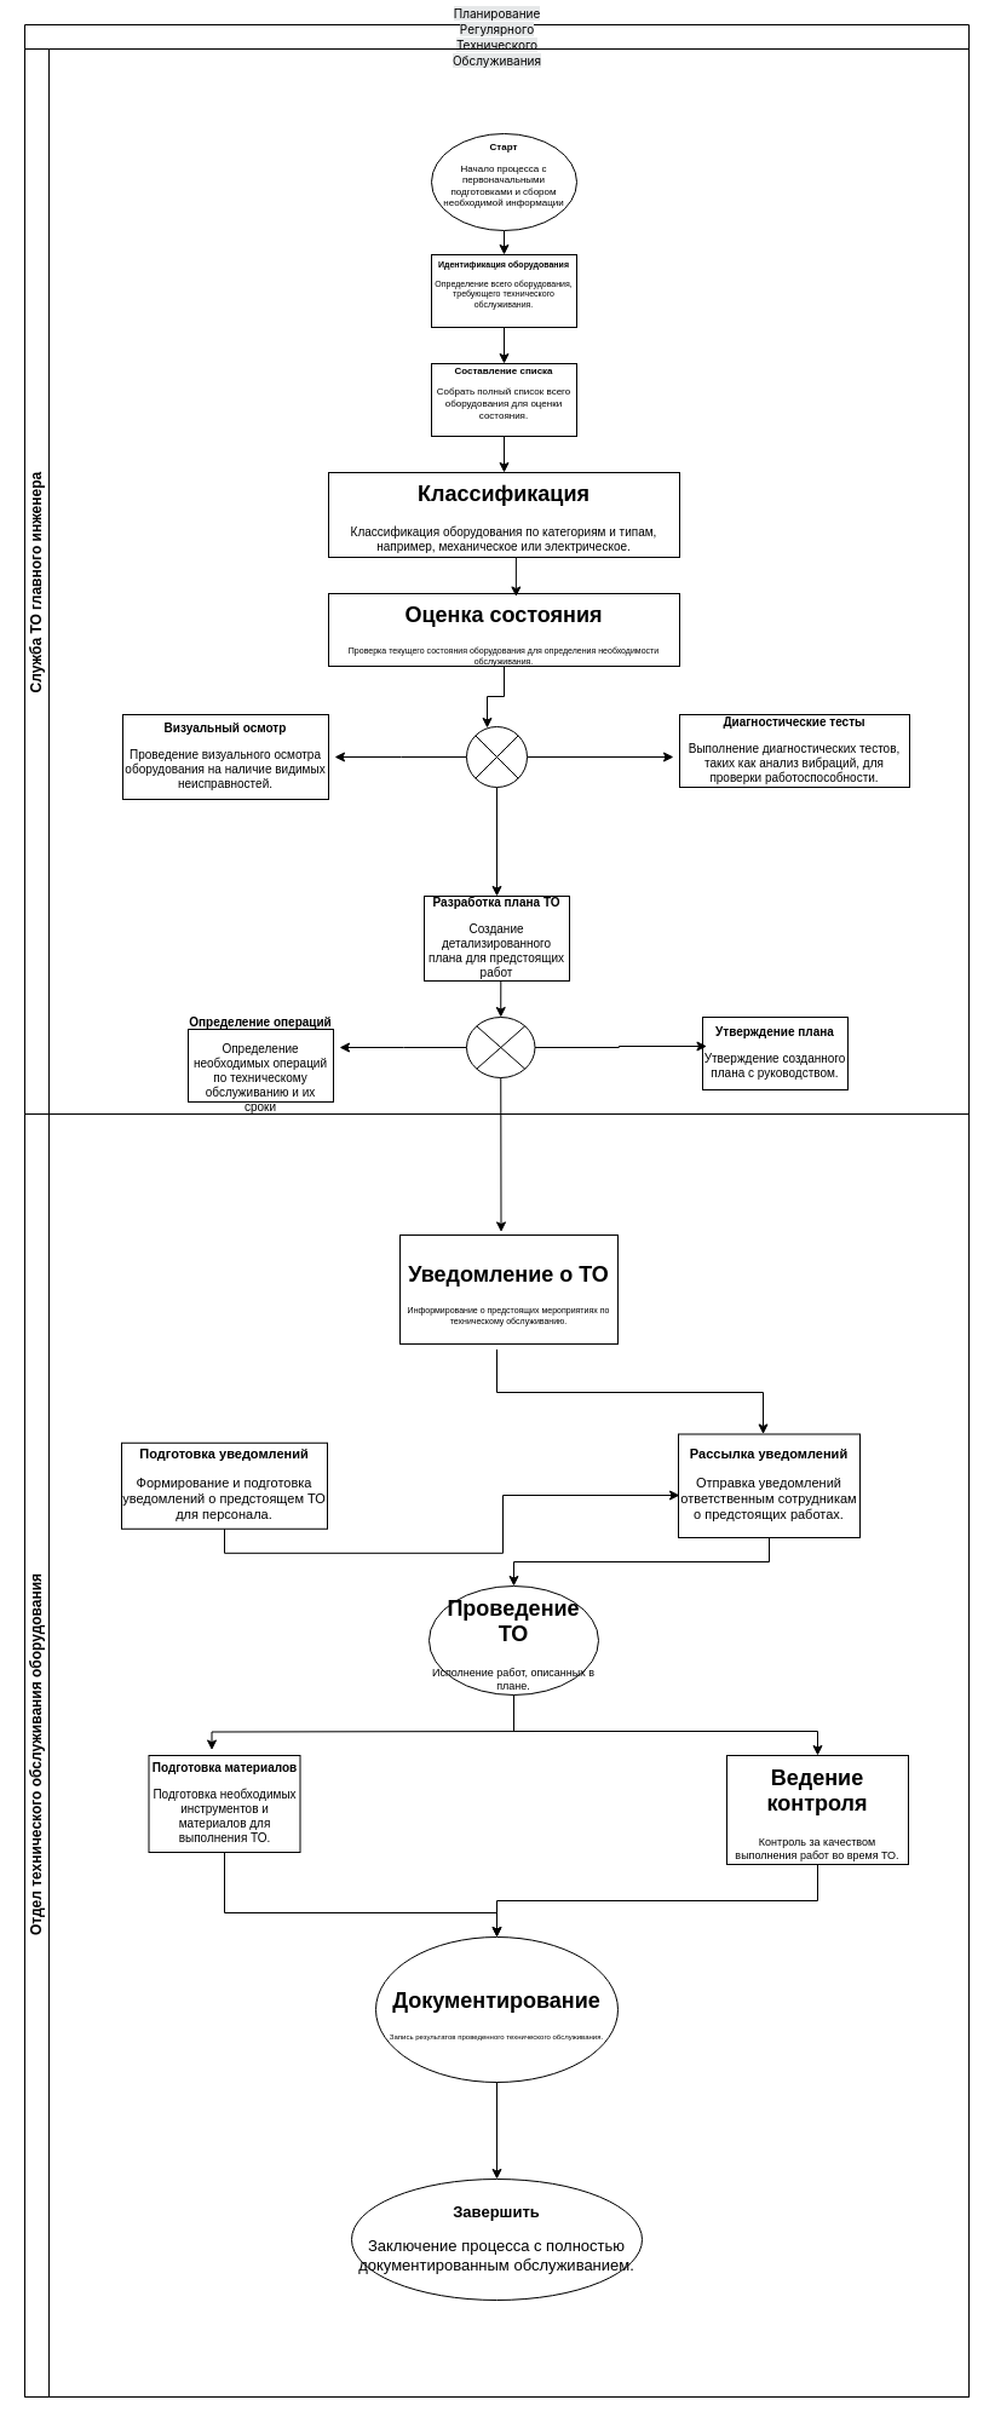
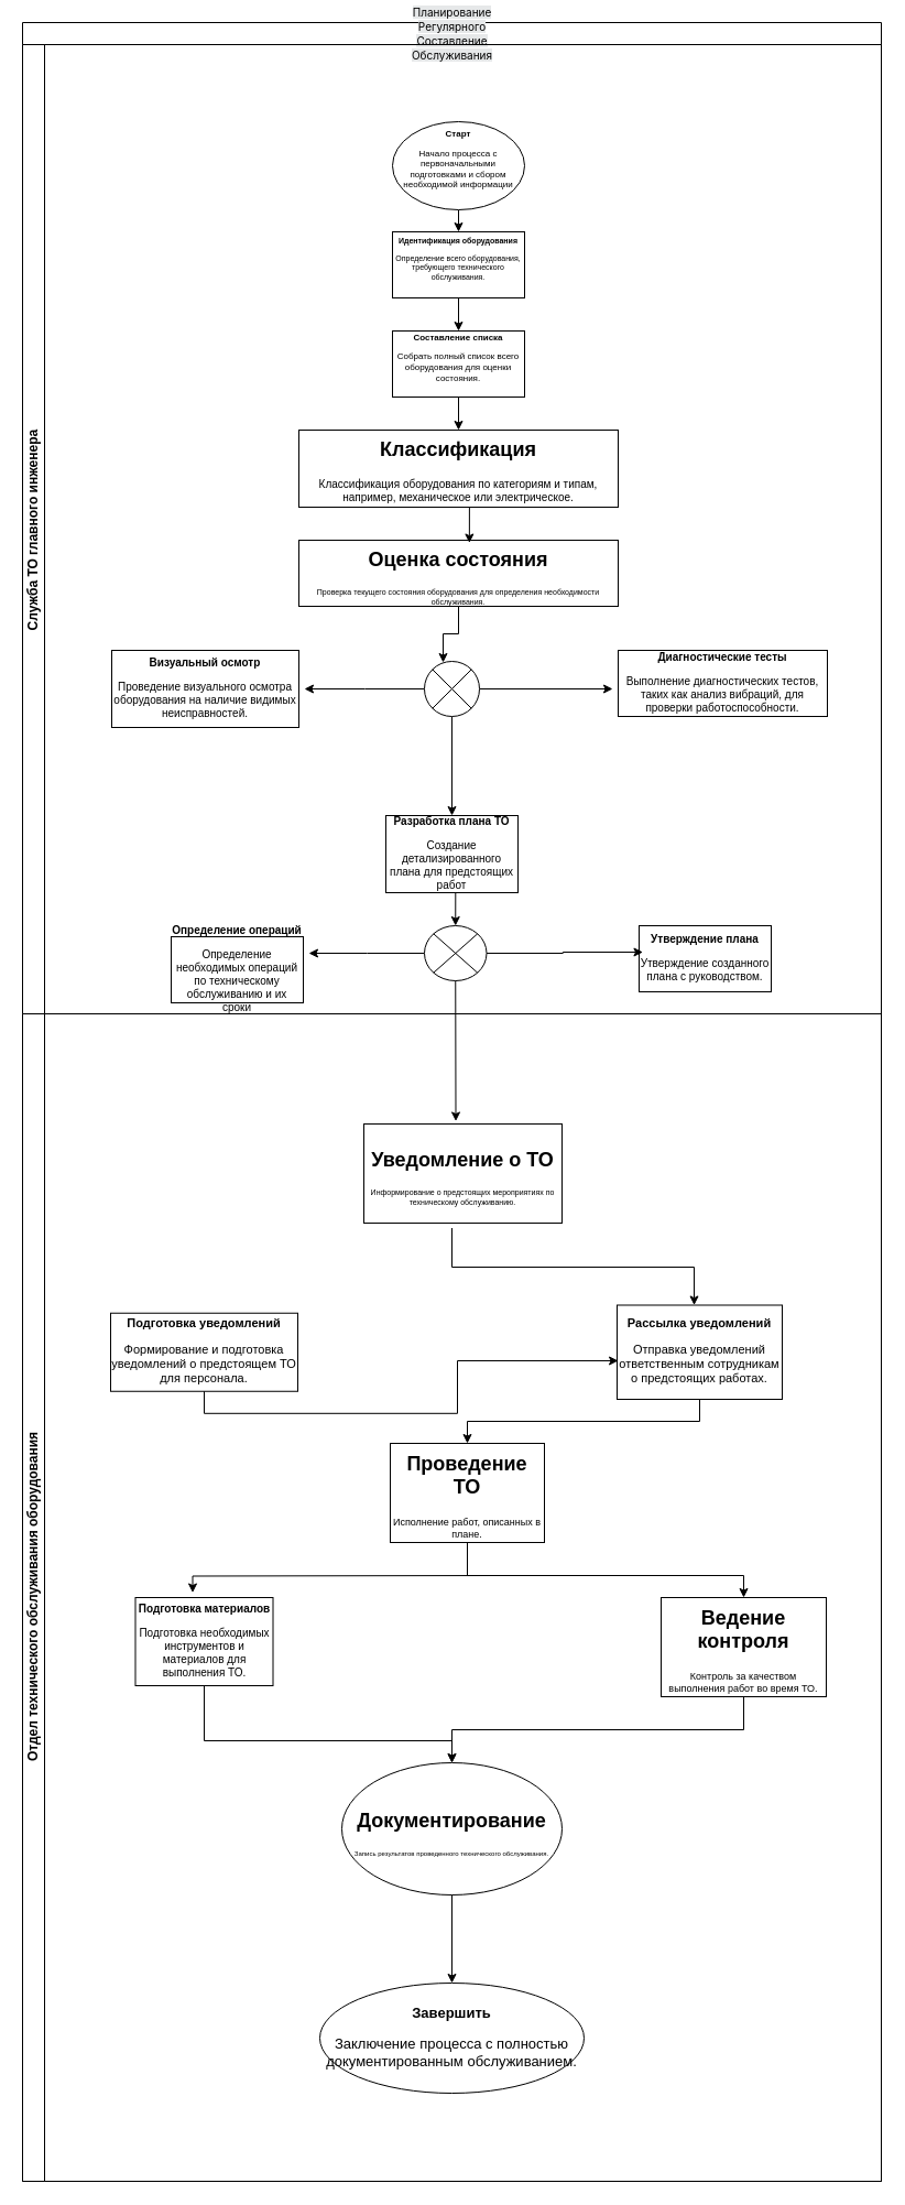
  <mxCell id="0" />
  <mxCell id="1" parent="0" />
  <mxCell id="2" style="edgeStyle=orthogonalEdgeStyle;rounded=0;orthogonalLoop=1;jettySize=auto;html=1;exitX=0.5;exitY=1;exitDx=0;exitDy=0;entryX=0.5;entryY=0;entryDx=0;entryDy=0;" edge="1" parent="1" source="3" target="5"><mxGeometry relative="1" as="geometry" /></mxCell>
  <mxCell id="3" value="&#10;&lt;h2 style=&quot;font-size: 8px;&quot; data-pm-slice=&quot;1 1 []&quot;&gt;Старт&lt;/h2&gt;&lt;p style=&quot;font-size: 8px;&quot;&gt;Начало процесса с первоначальными подготовками и сбором необходимой информации&lt;/p&gt;&#10;&#10;" style="ellipse;whiteSpace=wrap;html=1;fontSize=8;" vertex="1" parent="1"><mxGeometry x="356" y="110" width="120" height="80" as="geometry" /></mxCell>
  <mxCell id="4" style="edgeStyle=orthogonalEdgeStyle;rounded=0;orthogonalLoop=1;jettySize=auto;html=1;exitX=0.5;exitY=1;exitDx=0;exitDy=0;" edge="1" parent="1" source="5" target="7"><mxGeometry relative="1" as="geometry" /></mxCell>
  <mxCell id="5" value="&#10;&lt;h2 data-pm-slice=&quot;1 1 []&quot; style=&quot;font-size: 7px;&quot;&gt;Идентификация оборудования&lt;/h2&gt;&lt;p style=&quot;font-size: 7px;&quot;&gt;Определение всего оборудования, требующего технического обслуживания.&lt;/p&gt;&#10;&#10;" style="rounded=0;whiteSpace=wrap;html=1;fontSize=7;" vertex="1" parent="1"><mxGeometry x="356" y="210" width="120" height="60" as="geometry" /></mxCell>
  <mxCell id="6" style="edgeStyle=orthogonalEdgeStyle;rounded=0;orthogonalLoop=1;jettySize=auto;html=1;exitX=0.5;exitY=1;exitDx=0;exitDy=0;entryX=0.5;entryY=0;entryDx=0;entryDy=0;" edge="1" parent="1" source="7" target="13"><mxGeometry relative="1" as="geometry" /></mxCell>
  <mxCell id="7" value="&#10;&lt;h2 style=&quot;font-size: 8px;&quot; data-pm-slice=&quot;1 1 []&quot;&gt;Составление списка&lt;/h2&gt;&lt;p style=&quot;font-size: 8px;&quot;&gt;Собрать полный список всего оборудования для оценки состояния.&lt;/p&gt;&#10;&#10;" style="rounded=0;whiteSpace=wrap;html=1;fontSize=8;" vertex="1" parent="1"><mxGeometry x="356" y="300" width="120" height="60" as="geometry" /></mxCell>
  <mxCell id="8" value="&lt;h2 data-pm-slice=&quot;1 1 []&quot;&gt;Оценка состояния&lt;/h2&gt;&lt;p style=&quot;font-size: 7px;&quot;&gt;Проверка текущего состояния оборудования для определения необходимости обслуживания.&lt;/p&gt;" style="rounded=0;whiteSpace=wrap;html=1;" vertex="1" parent="1"><mxGeometry x="271" y="490" width="290" height="60" as="geometry" /></mxCell>
  <mxCell id="9" value="&lt;h2 style=&quot;font-size: 10px;&quot; data-pm-slice=&quot;1 1 []&quot;&gt;&lt;font style=&quot;font-size: 10px;&quot;&gt;Визуальный осмотр&lt;/font&gt;&lt;/h2&gt;&lt;p style=&quot;font-size: 10px;&quot;&gt;&lt;font style=&quot;font-size: 10px;&quot;&gt;Проведение визуального осмотра оборудования на наличие видимых неисправностей.&lt;/font&gt;&lt;/p&gt;" style="rounded=0;whiteSpace=wrap;html=1;" vertex="1" parent="1"><mxGeometry x="101" y="590" width="170" height="70" as="geometry" /></mxCell>
  <mxCell id="10" value="&lt;h2 style=&quot;font-size: 10px;&quot; data-pm-slice=&quot;1 1 []&quot;&gt;&lt;font style=&quot;font-size: 10px;&quot;&gt;Диагностические тесты&lt;/font&gt;&lt;/h2&gt;&lt;p style=&quot;font-size: 10px;&quot;&gt;&lt;font style=&quot;font-size: 10px;&quot;&gt;Выполнение диагностических тестов, таких как анализ вибраций, для проверки работоспособности.&lt;/font&gt;&lt;/p&gt;" style="rounded=0;whiteSpace=wrap;html=1;" vertex="1" parent="1"><mxGeometry x="561" y="590" width="190" height="60" as="geometry" /></mxCell>
  <mxCell id="11" style="edgeStyle=orthogonalEdgeStyle;rounded=0;orthogonalLoop=1;jettySize=auto;html=1;exitX=0.5;exitY=1;exitDx=0;exitDy=0;entryX=0.5;entryY=0;entryDx=0;entryDy=0;" edge="1" parent="1" source="12" target="25"><mxGeometry relative="1" as="geometry" /></mxCell>
  <mxCell id="12" value="&lt;h2 style=&quot;font-size: 10px;&quot; data-pm-slice=&quot;1 1 []&quot;&gt;&lt;font style=&quot;font-size: 10px;&quot;&gt;Разработка плана ТО&lt;/font&gt;&lt;/h2&gt;&lt;p style=&quot;font-size: 10px;&quot;&gt;&lt;font style=&quot;font-size: 10px;&quot;&gt;Создание детализированного плана для предстоящих работ&lt;/font&gt;&lt;/p&gt;" style="rounded=0;whiteSpace=wrap;html=1;" vertex="1" parent="1"><mxGeometry x="350" y="740" width="120" height="70" as="geometry" /></mxCell>
  <mxCell id="13" value="&lt;h2 data-pm-slice=&quot;1 1 []&quot;&gt;Классификация&lt;/h2&gt;&lt;p style=&quot;font-size: 10px;&quot;&gt;Классификация оборудования по категориям и типам, например, механическое или электрическое.&lt;/p&gt;" style="rounded=0;whiteSpace=wrap;html=1;" vertex="1" parent="1"><mxGeometry x="271" y="390" width="290" height="70" as="geometry" /></mxCell>
  <mxCell id="14" style="edgeStyle=orthogonalEdgeStyle;rounded=0;orthogonalLoop=1;jettySize=auto;html=1;exitX=0.5;exitY=1;exitDx=0;exitDy=0;entryX=0.534;entryY=0.042;entryDx=0;entryDy=0;entryPerimeter=0;" edge="1" parent="1" source="13" target="8"><mxGeometry relative="1" as="geometry" /></mxCell>
  <mxCell id="15" style="edgeStyle=orthogonalEdgeStyle;rounded=0;orthogonalLoop=1;jettySize=auto;html=1;exitX=0;exitY=0.5;exitDx=0;exitDy=0;" edge="1" parent="1" source="18"><mxGeometry relative="1" as="geometry"><mxPoint x="276" y="625" as="targetPoint" /></mxGeometry></mxCell>
  <mxCell id="16" style="edgeStyle=orthogonalEdgeStyle;rounded=0;orthogonalLoop=1;jettySize=auto;html=1;exitX=1;exitY=0.5;exitDx=0;exitDy=0;" edge="1" parent="1" source="18"><mxGeometry relative="1" as="geometry"><mxPoint x="556" y="625" as="targetPoint" /></mxGeometry></mxCell>
  <mxCell id="17" style="edgeStyle=orthogonalEdgeStyle;rounded=0;orthogonalLoop=1;jettySize=auto;html=1;exitX=0.5;exitY=1;exitDx=0;exitDy=0;entryX=0.5;entryY=0;entryDx=0;entryDy=0;" edge="1" parent="1" source="18" target="12"><mxGeometry relative="1" as="geometry" /></mxCell>
  <mxCell id="18" value="" style="shape=sumEllipse;perimeter=ellipsePerimeter;whiteSpace=wrap;html=1;backgroundOutline=1;" vertex="1" parent="1"><mxGeometry x="385" y="600" width="50" height="50" as="geometry" /></mxCell>
  <mxCell id="19" style="edgeStyle=orthogonalEdgeStyle;rounded=0;orthogonalLoop=1;jettySize=auto;html=1;exitX=0.5;exitY=1;exitDx=0;exitDy=0;entryX=0.34;entryY=0.02;entryDx=0;entryDy=0;entryPerimeter=0;" edge="1" parent="1" source="8" target="18"><mxGeometry relative="1" as="geometry" /></mxCell>
- <mxCell id="20" value="&lt;span style=&quot;font-family: Inter, sans-serif, system-ui, serif, &amp;quot;Apple Color Emoji&amp;quot;, &amp;quot;Segoe UI Emoji&amp;quot;, &amp;quot;Segoe UI Symbol&amp;quot;, &amp;quot;Noto Color Emoji&amp;quot;; font-size: 10px; font-weight: 400; text-align: left; text-wrap: wrap; background-color: rgb(230, 232, 233);&quot;&gt;Планирование Регулярного Технического Обслуживания&lt;/span&gt;" style="swimlane;childLayout=stackLayout;resizeParent=1;resizeParentMax=0;horizontal=1;startSize=20;horizontalStack=0;html=1;fontSize=10;" vertex="1" parent="1"><mxGeometry x="20" y="20" width="780" height="1960" as="geometry" /></mxCell>
+ <mxCell id="20" value="&lt;span style=&quot;font-family: Inter, sans-serif, system-ui, serif, &amp;quot;Apple Color Emoji&amp;quot;, &amp;quot;Segoe UI Emoji&amp;quot;, &amp;quot;Segoe UI Symbol&amp;quot;, &amp;quot;Noto Color Emoji&amp;quot;; font-size: 10px; font-weight: 400; text-align: left; text-wrap: wrap; background-color: rgb(230, 232, 233);&quot;&gt;Планирование Регулярного Составление Обслуживания&lt;/span&gt;" style="swimlane;childLayout=stackLayout;resizeParent=1;resizeParentMax=0;horizontal=1;startSize=20;horizontalStack=0;html=1;fontSize=10;" vertex="1" parent="1"><mxGeometry x="20" y="20" width="780" height="1960" as="geometry" /></mxCell>
  <mxCell id="21" value="Служба ТО главного инженера&amp;nbsp;" style="swimlane;startSize=20;horizontal=0;html=1;" vertex="1" parent="20"><mxGeometry y="20" width="780" height="880" as="geometry" /></mxCell>
  <mxCell id="22" value="&lt;h2 style=&quot;font-size: 10px;&quot; data-pm-slice=&quot;1 1 []&quot;&gt;&lt;font style=&quot;font-size: 10px;&quot;&gt;Определение операций&lt;/font&gt;&lt;/h2&gt;&lt;p style=&quot;font-size: 10px;&quot;&gt;&lt;font style=&quot;font-size: 10px;&quot;&gt;Определение необходимых операций по техническому обслуживанию и их сроки&lt;/font&gt;&lt;/p&gt;" style="rounded=0;whiteSpace=wrap;html=1;" vertex="1" parent="21"><mxGeometry x="135" y="810" width="120" height="60" as="geometry" /></mxCell>
  <mxCell id="23" value="&lt;h2 style=&quot;font-size: 10px;&quot; data-pm-slice=&quot;1 1 []&quot;&gt;&lt;font style=&quot;font-size: 10px;&quot;&gt;Утверждение плана&lt;/font&gt;&lt;/h2&gt;&lt;p style=&quot;font-size: 10px;&quot;&gt;&lt;font style=&quot;font-size: 10px;&quot;&gt;Утверждение созданного плана с руководством.&lt;/font&gt;&lt;/p&gt;" style="rounded=0;whiteSpace=wrap;html=1;" vertex="1" parent="21"><mxGeometry x="560" y="800" width="120" height="60" as="geometry" /></mxCell>
  <mxCell id="24" style="edgeStyle=orthogonalEdgeStyle;rounded=0;orthogonalLoop=1;jettySize=auto;html=1;exitX=0;exitY=0.5;exitDx=0;exitDy=0;" edge="1" parent="21" source="25"><mxGeometry relative="1" as="geometry"><mxPoint x="260" y="825" as="targetPoint" /></mxGeometry></mxCell>
  <mxCell id="25" value="" style="shape=sumEllipse;perimeter=ellipsePerimeter;whiteSpace=wrap;html=1;backgroundOutline=1;" vertex="1" parent="21"><mxGeometry x="365" y="800" width="56.5" height="50" as="geometry" /></mxCell>
  <mxCell id="26" style="edgeStyle=orthogonalEdgeStyle;rounded=0;orthogonalLoop=1;jettySize=auto;html=1;exitX=1;exitY=0.5;exitDx=0;exitDy=0;entryX=0.029;entryY=0.4;entryDx=0;entryDy=0;entryPerimeter=0;" edge="1" parent="21" source="25" target="23"><mxGeometry relative="1" as="geometry" /></mxCell>
  <mxCell id="27" value="Отдел технического обслуживания оборудования" style="swimlane;startSize=20;horizontal=0;html=1;" vertex="1" parent="20"><mxGeometry y="900" width="780" height="1060" as="geometry" /></mxCell>
  <mxCell id="28" style="rounded=0;orthogonalLoop=1;jettySize=auto;html=1;exitX=0.5;exitY=1;exitDx=0;exitDy=0;edgeStyle=elbowEdgeStyle;elbow=vertical;" edge="1" parent="27"><mxGeometry relative="1" as="geometry"><mxPoint x="610" y="264.5" as="targetPoint" /><mxPoint x="390" y="194.5" as="sourcePoint" /></mxGeometry></mxCell>
  <mxCell id="29" value="&lt;h2 data-pm-slice=&quot;1 1 []&quot;&gt;Уведомление о ТО&lt;/h2&gt;&lt;p style=&quot;font-size: 7px;&quot;&gt;Информирование о предстоящих мероприятиях по техническому обслуживанию.&lt;/p&gt;" style="rounded=0;whiteSpace=wrap;html=1;" vertex="1" parent="27"><mxGeometry x="310" y="100" width="180" height="90" as="geometry" /></mxCell>
  <mxCell id="30" value="&lt;h2 data-pm-slice=&quot;1 1 []&quot; style=&quot;font-size: 11px;&quot;&gt;Подготовка уведомлений&lt;/h2&gt;&lt;p style=&quot;font-size: 11px;&quot;&gt;Формирование и подготовка уведомлений о предстоящем ТО для персонала.&lt;/p&gt;" style="rounded=0;whiteSpace=wrap;html=1;fontSize=11;" vertex="1" parent="27"><mxGeometry x="80" y="271.75" width="170" height="71" as="geometry" /></mxCell>
  <mxCell id="31" style="edgeStyle=orthogonalEdgeStyle;rounded=0;orthogonalLoop=1;jettySize=auto;html=1;exitX=0.5;exitY=1;exitDx=0;exitDy=0;entryX=0.5;entryY=0;entryDx=0;entryDy=0;" edge="1" parent="27" source="32" target="33"><mxGeometry relative="1" as="geometry" /></mxCell>
  <mxCell id="32" value="&lt;h2 data-pm-slice=&quot;1 1 []&quot; style=&quot;font-size: 11px;&quot;&gt;Рассылка уведомлений&lt;/h2&gt;&lt;p style=&quot;font-size: 11px;&quot;&gt;Отправка уведомлений ответственным сотрудникам о предстоящих работах.&lt;/p&gt;" style="rounded=0;whiteSpace=wrap;html=1;fontSize=11;" vertex="1" parent="27"><mxGeometry x="540" y="264.5" width="150" height="85.5" as="geometry" /></mxCell>
- <mxCell id="33" value="&lt;h2 data-pm-slice=&quot;1 1 []&quot;&gt;Проведение ТО&lt;/h2&gt;&lt;p style=&quot;font-size: 9px;&quot;&gt;Исполнение работ, описанных в плане.&lt;/p&gt;" style="ellipse;whiteSpace=wrap;html=1;" vertex="1" parent="27"><mxGeometry x="334" y="390" width="140" height="90" as="geometry" /></mxCell>
+ <mxCell id="33" value="&lt;h2 data-pm-slice=&quot;1 1 []&quot;&gt;Проведение ТО&lt;/h2&gt;&lt;p style=&quot;font-size: 9px;&quot;&gt;Исполнение работ, описанных в плане.&lt;/p&gt;" style="rounded=0;whiteSpace=wrap;html=1;" vertex="1" parent="27"><mxGeometry x="334" y="390" width="140" height="90" as="geometry" /></mxCell>
  <mxCell id="34" value="&lt;h2 style=&quot;font-size: 10px;&quot; data-pm-slice=&quot;1 1 []&quot;&gt;Подготовка материалов&lt;/h2&gt;&lt;p style=&quot;font-size: 10px;&quot;&gt;Подготовка необходимых инструментов и материалов для выполнения ТО.&lt;/p&gt;" style="rounded=0;whiteSpace=wrap;html=1;fontSize=10;" vertex="1" parent="27"><mxGeometry x="102.5" y="530" width="125" height="80" as="geometry" /></mxCell>
  <mxCell id="35" value="&lt;h2 data-pm-slice=&quot;1 1 []&quot;&gt;Ведение контроля&lt;/h2&gt;&lt;p style=&quot;font-size: 9px;&quot;&gt;Контроль за качеством выполнения работ во время ТО.&lt;/p&gt;" style="rounded=0;whiteSpace=wrap;html=1;" vertex="1" parent="27"><mxGeometry x="580" y="530" width="150" height="90" as="geometry" /></mxCell>
  <mxCell id="36" value="&lt;h2 style=&quot;font-size: 13px;&quot; data-pm-slice=&quot;1 1 []&quot;&gt;&lt;font style=&quot;font-size: 13px;&quot;&gt;Завершить&lt;/font&gt;&lt;/h2&gt;&lt;p style=&quot;font-size: 13px;&quot;&gt;&lt;font style=&quot;font-size: 13px;&quot;&gt;Заключение процесса с полностью документированным обслуживанием.&lt;/font&gt;&lt;/p&gt;" style="ellipse;whiteSpace=wrap;html=1;" vertex="1" parent="27"><mxGeometry x="270" y="880" width="240" height="100" as="geometry" /></mxCell>
  <mxCell id="37" style="edgeStyle=orthogonalEdgeStyle;rounded=0;orthogonalLoop=1;jettySize=auto;html=1;exitX=0.5;exitY=1;exitDx=0;exitDy=0;entryX=0.007;entryY=0.591;entryDx=0;entryDy=0;entryPerimeter=0;" edge="1" parent="27" source="30" target="32"><mxGeometry relative="1" as="geometry" /></mxCell>
  <mxCell id="38" value="&lt;h2 data-pm-slice=&quot;1 1 []&quot;&gt;Документирование&lt;/h2&gt;&lt;p style=&quot;font-size: 6px;&quot;&gt;Запись результатов проведенного технического обслуживания.&lt;/p&gt;" style="ellipse;whiteSpace=wrap;html=1;" vertex="1" parent="27"><mxGeometry x="290" y="680" width="200" height="120" as="geometry" /></mxCell>
  <mxCell id="39" value="" style="endArrow=classic;html=1;rounded=0;entryX=0.5;entryY=0;entryDx=0;entryDy=0;exitX=0.5;exitY=1;exitDx=0;exitDy=0;edgeStyle=orthogonalEdgeStyle;" edge="1" parent="27" source="33" target="35"><mxGeometry width="50" height="50" relative="1" as="geometry"><mxPoint x="380" y="280" as="sourcePoint" /><mxPoint x="430" y="230" as="targetPoint" /><Array as="points"><mxPoint x="404" y="510" /><mxPoint x="655" y="510" /></Array></mxGeometry></mxCell>
  <mxCell id="40" value="" style="endArrow=classic;html=1;rounded=0;exitX=0.5;exitY=1;exitDx=0;exitDy=0;entryX=0.5;entryY=0;entryDx=0;entryDy=0;edgeStyle=orthogonalEdgeStyle;" edge="1" parent="27" source="34" target="38"><mxGeometry width="50" height="50" relative="1" as="geometry"><mxPoint x="380" y="670" as="sourcePoint" /><mxPoint x="430" y="620" as="targetPoint" /><Array as="points"><mxPoint x="165" y="660" /><mxPoint x="390" y="660" /></Array></mxGeometry></mxCell>
  <mxCell id="41" value="" style="endArrow=classic;html=1;rounded=0;exitX=0.5;exitY=1;exitDx=0;exitDy=0;entryX=0.5;entryY=0;entryDx=0;entryDy=0;edgeStyle=orthogonalEdgeStyle;" edge="1" parent="27" source="35" target="38"><mxGeometry width="50" height="50" relative="1" as="geometry"><mxPoint x="380" y="670" as="sourcePoint" /><mxPoint x="430" y="620" as="targetPoint" /></mxGeometry></mxCell>
  <mxCell id="42" value="" style="endArrow=classic;html=1;rounded=0;entryX=0.5;entryY=0;entryDx=0;entryDy=0;exitX=0.5;exitY=1;exitDx=0;exitDy=0;" edge="1" parent="27" source="38" target="36"><mxGeometry width="50" height="50" relative="1" as="geometry"><mxPoint x="380" y="770" as="sourcePoint" /><mxPoint x="430" y="720" as="targetPoint" /></mxGeometry></mxCell>
  <mxCell id="43" value="" style="endArrow=classic;html=1;rounded=0;exitX=0.5;exitY=1;exitDx=0;exitDy=0;entryX=0.464;entryY=-0.028;entryDx=0;entryDy=0;entryPerimeter=0;" edge="1" parent="20" source="25" target="29"><mxGeometry width="50" height="50" relative="1" as="geometry"><mxPoint x="380" y="990" as="sourcePoint" /><mxPoint x="430" y="940" as="targetPoint" /></mxGeometry></mxCell>
  <mxCell id="44" value="" style="endArrow=classic;html=1;rounded=0;entryX=0.416;entryY=-0.056;entryDx=0;entryDy=0;entryPerimeter=0;edgeStyle=orthogonalEdgeStyle;" edge="1" parent="1" target="34"><mxGeometry width="50" height="50" relative="1" as="geometry"><mxPoint x="446" y="1430" as="sourcePoint" /><mxPoint x="436" y="1370" as="targetPoint" /></mxGeometry></mxCell>
